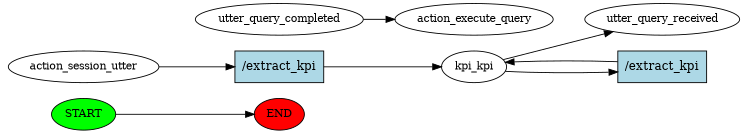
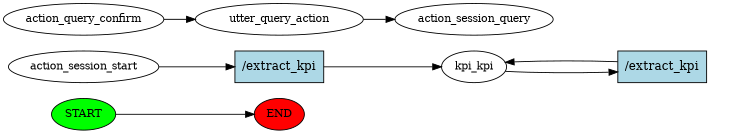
  digraph {
    rankdir=LR
    node [fontsize=12]
    n1 [fillcolor=green label=START style=filled]
    n2 [fillcolor=red label=END style=filled]
-   n3 [label=action_session_utter]
+   n3 [label=action_session_start]
    n4 [fillcolor=lightblue label="/extract_kpi" shape=rect style=filled fontsize=""]
    n5 [label=kpi_kpi]
-   n6 [label=utter_query_received]
    n7 [fillcolor=lightblue label="/extract_kpi" shape=rect style=filled fontsize=""]
-   n9 [label=utter_query_completed]
-   n10 [label=action_execute_query]
+   n8 [label=action_query_confirm]
+   n9 [label=utter_query_action]
+   n10 [label=action_session_query]
    n1 -> n2
    n3 -> n4
    n4 -> n5
-   n5 -> n6
    n5 -> n7
    n7 -> n5
+   n8 -> n9
    n9 -> n10
  }
